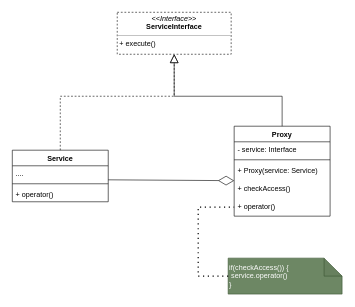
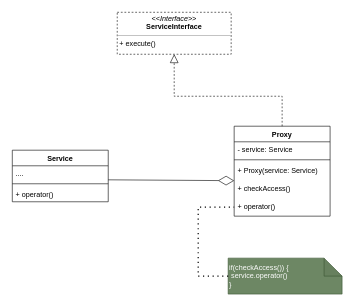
  <mxCell id="0" />
  <mxCell id="1" parent="0" />
  <mxCell id="2" value="&lt;p style=&quot;margin:0px;margin-top:4px;text-align:center;&quot;&gt;&lt;i&gt;&amp;lt;&amp;lt;Interface&amp;gt;&amp;gt;&lt;/i&gt;&lt;br&gt;&lt;b&gt;ServiceInterface&lt;/b&gt;&lt;/p&gt;&lt;hr size=&quot;1&quot;&gt;&lt;p style=&quot;margin:0px;margin-left:4px;&quot;&gt;+ execute()&lt;/p&gt;" style="verticalAlign=top;align=left;overflow=fill;fontSize=12;fontFamily=Helvetica;html=1;dashed=1;" vertex="1" parent="1"><mxGeometry x="195" y="20" width="190" height="70" as="geometry" /></mxCell>
  <mxCell id="3" value="Service" style="swimlane;fontStyle=1;align=center;verticalAlign=top;childLayout=stackLayout;horizontal=1;startSize=26;horizontalStack=0;resizeParent=1;resizeParentMax=0;resizeLast=0;collapsible=1;marginBottom=0;" vertex="1" parent="1"><mxGeometry x="20" y="250" width="160" height="86" as="geometry" /></mxCell>
  <mxCell id="4" value="...." style="text;strokeColor=none;fillColor=none;align=left;verticalAlign=top;spacingLeft=4;spacingRight=4;overflow=hidden;rotatable=0;points=[[0,0.5],[1,0.5]];portConstraint=eastwest;" vertex="1" parent="3"><mxGeometry y="26" width="160" height="26" as="geometry" /></mxCell>
  <mxCell id="5" value="" style="line;strokeWidth=1;fillColor=none;align=left;verticalAlign=middle;spacingTop=-1;spacingLeft=3;spacingRight=3;rotatable=0;labelPosition=right;points=[];portConstraint=eastwest;strokeColor=inherit;" vertex="1" parent="3"><mxGeometry y="52" width="160" height="8" as="geometry" /></mxCell>
  <mxCell id="6" value="+ operator()" style="text;strokeColor=none;fillColor=none;align=left;verticalAlign=top;spacingLeft=4;spacingRight=4;overflow=hidden;rotatable=0;points=[[0,0.5],[1,0.5]];portConstraint=eastwest;" vertex="1" parent="3"><mxGeometry y="60" width="160" height="26" as="geometry" /></mxCell>
  <mxCell id="7" value="Proxy" style="swimlane;fontStyle=1;align=center;verticalAlign=top;childLayout=stackLayout;horizontal=1;startSize=26;horizontalStack=0;resizeParent=1;resizeParentMax=0;resizeLast=0;collapsible=1;marginBottom=0;" vertex="1" parent="1"><mxGeometry x="390" y="210" width="160" height="150" as="geometry" /></mxCell>
- <mxCell id="8" value="- service: Interface" style="text;strokeColor=none;fillColor=none;align=left;verticalAlign=top;spacingLeft=4;spacingRight=4;overflow=hidden;rotatable=0;points=[[0,0.5],[1,0.5]];portConstraint=eastwest;" vertex="1" parent="7"><mxGeometry y="26" width="160" height="26" as="geometry" /></mxCell>
+ <mxCell id="8" value="- service: Service" style="text;strokeColor=none;fillColor=none;align=left;verticalAlign=top;spacingLeft=4;spacingRight=4;overflow=hidden;rotatable=0;points=[[0,0.5],[1,0.5]];portConstraint=eastwest;" vertex="1" parent="7"><mxGeometry y="26" width="160" height="26" as="geometry" /></mxCell>
  <mxCell id="9" value="" style="line;strokeWidth=1;fillColor=none;align=left;verticalAlign=middle;spacingTop=-1;spacingLeft=3;spacingRight=3;rotatable=0;labelPosition=right;points=[];portConstraint=eastwest;strokeColor=inherit;" vertex="1" parent="7"><mxGeometry y="52" width="160" height="8" as="geometry" /></mxCell>
  <mxCell id="10" value="+ Proxy(service: Service)" style="text;strokeColor=none;fillColor=none;align=left;verticalAlign=top;spacingLeft=4;spacingRight=4;overflow=hidden;rotatable=0;points=[[0,0.5],[1,0.5]];portConstraint=eastwest;" vertex="1" parent="7"><mxGeometry y="60" width="160" height="30" as="geometry" /></mxCell>
  <mxCell id="11" value="+ checkAccess()" style="text;strokeColor=none;fillColor=none;align=left;verticalAlign=top;spacingLeft=4;spacingRight=4;overflow=hidden;rotatable=0;points=[[0,0.5],[1,0.5]];portConstraint=eastwest;" vertex="1" parent="7"><mxGeometry y="90" width="160" height="30" as="geometry" /></mxCell>
  <mxCell id="12" value="+ operator()" style="text;strokeColor=none;fillColor=none;align=left;verticalAlign=top;spacingLeft=4;spacingRight=4;overflow=hidden;rotatable=0;points=[[0,0.5],[1,0.5]];portConstraint=eastwest;" vertex="1" parent="7"><mxGeometry y="120" width="160" height="30" as="geometry" /></mxCell>
- <mxCell id="13" value="" style="endArrow=block;dashed=1;endFill=0;endSize=12;html=1;rounded=0;exitX=0.5;exitY=0;exitDx=0;exitDy=0;entryX=0.5;entryY=1;entryDx=0;entryDy=0;" edge="1" parent="1" source="3" target="2"><mxGeometry width="160" relative="1" as="geometry"><mxPoint x="160" y="130" as="sourcePoint" /><mxPoint x="320" y="130" as="targetPoint" /><Array as="points"><mxPoint x="100" y="160" /><mxPoint x="290" y="160" /></Array></mxGeometry></mxCell>
- <mxCell id="14" value="" style="endArrow=block;dashed=0;endFill=0;endSize=12;html=1;rounded=0;exitX=0.5;exitY=0;exitDx=0;exitDy=0;entryX=0.5;entryY=1;entryDx=0;entryDy=0;" edge="1" parent="1" source="7" target="2"><mxGeometry width="160" relative="1" as="geometry"><mxPoint x="110" y="190" as="sourcePoint" /><mxPoint x="295" y="110" as="targetPoint" /><Array as="points"><mxPoint x="470" y="160" /><mxPoint x="290" y="160" /></Array></mxGeometry></mxCell>
+ <mxCell id="14" value="" style="endArrow=block;dashed=1;endFill=0;endSize=12;html=1;rounded=0;exitX=0.5;exitY=0;exitDx=0;exitDy=0;entryX=0.5;entryY=1;entryDx=0;entryDy=0;" edge="1" parent="1" source="7" target="2"><mxGeometry width="160" relative="1" as="geometry"><mxPoint x="110" y="190" as="sourcePoint" /><mxPoint x="295" y="110" as="targetPoint" /><Array as="points"><mxPoint x="470" y="160" /><mxPoint x="290" y="160" /></Array></mxGeometry></mxCell>
  <mxCell id="15" value="" style="endArrow=diamondThin;endFill=0;endSize=24;html=1;rounded=0;entryX=0;entryY=0.027;entryDx=0;entryDy=0;entryPerimeter=0;exitX=1;exitY=0.9;exitDx=0;exitDy=0;exitPerimeter=0;" edge="1" parent="1" source="4" target="11"><mxGeometry width="160" relative="1" as="geometry"><mxPoint x="180" y="224" as="sourcePoint" /><mxPoint x="344" y="222.5" as="targetPoint" /></mxGeometry></mxCell>
  <mxCell id="16" value="if(checkAccess()) {&lt;br&gt;&lt;span style=&quot;white-space: pre;&quot;&gt; &lt;/span&gt;service.operator()&lt;br&gt;}" style="shape=note;whiteSpace=wrap;html=1;backgroundOutline=1;darkOpacity=0.05;align=left;fillColor=#6d8764;fontColor=#ffffff;strokeColor=#3A5431;" vertex="1" parent="1"><mxGeometry x="380" y="430" width="190" height="60" as="geometry" /></mxCell>
  <mxCell id="17" value="" style="endArrow=none;dashed=1;html=1;dashPattern=1 3;strokeWidth=2;rounded=0;entryX=0;entryY=0.5;entryDx=0;entryDy=0;exitX=0;exitY=0.5;exitDx=0;exitDy=0;exitPerimeter=0;" edge="1" parent="1" source="16" target="12"><mxGeometry width="50" height="50" relative="1" as="geometry"><mxPoint x="280" y="460" as="sourcePoint" /><mxPoint x="330" y="410" as="targetPoint" /><Array as="points"><mxPoint x="330" y="460" /><mxPoint x="330" y="345" /></Array></mxGeometry></mxCell>
